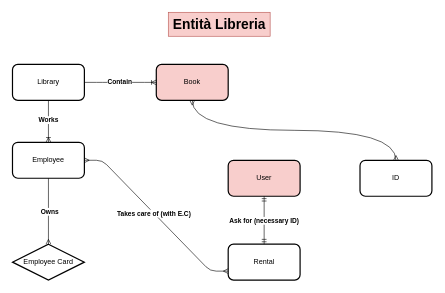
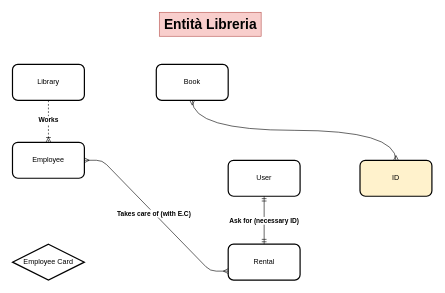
  <mxCell id="0" />
  <mxCell id="1" parent="0" />
- <mxCell id="2" value="User" style="rounded=1;whiteSpace=wrap;html=1;strokeWidth=2;fillColor=#f8cecc;" vertex="1" parent="1"><mxGeometry x="380" y="267" width="120" height="60" as="geometry" /></mxCell>
+ <mxCell id="2" value="User" style="rounded=1;whiteSpace=wrap;html=1;strokeWidth=2;" vertex="1" parent="1"><mxGeometry x="380" y="267" width="120" height="60" as="geometry" /></mxCell>
  <mxCell id="3" value="Employee" style="rounded=1;whiteSpace=wrap;html=1;strokeWidth=2;" vertex="1" parent="1"><mxGeometry x="20" y="237" width="120" height="60" as="geometry" /></mxCell>
  <mxCell id="4" value="Employee Card" style="rhombus;whiteSpace=wrap;html=1;strokeWidth=2;" vertex="1" parent="1"><mxGeometry x="20" y="407" width="120" height="60" as="geometry" /></mxCell>
  <mxCell id="5" value="Library" style="rounded=1;whiteSpace=wrap;html=1;strokeWidth=2;" vertex="1" parent="1"><mxGeometry x="20" y="107" width="120" height="60" as="geometry" /></mxCell>
- <mxCell id="6" value="Book" style="rounded=1;whiteSpace=wrap;html=1;strokeWidth=2;fillColor=#f8cecc;" vertex="1" parent="1"><mxGeometry x="260" y="107" width="120" height="60" as="geometry" /></mxCell>
+ <mxCell id="6" value="Book" style="rounded=1;whiteSpace=wrap;html=1;strokeWidth=2;" vertex="1" parent="1"><mxGeometry x="260" y="107" width="120" height="60" as="geometry" /></mxCell>
  <mxCell id="7" value="Rental" style="rounded=1;whiteSpace=wrap;html=1;strokeWidth=2;" vertex="1" parent="1"><mxGeometry x="380" y="407" width="120" height="60" as="geometry" /></mxCell>
- <mxCell id="8" value="ID" style="rounded=1;whiteSpace=wrap;html=1;strokeWidth=2;" vertex="1" parent="1"><mxGeometry x="600" y="267" width="120" height="60" as="geometry" /></mxCell>
- <mxCell id="9" value="" style="edgeStyle=entityRelationEdgeStyle;fontSize=12;html=1;endArrow=ERoneToMany;exitX=1;exitY=0.5;exitDx=0;exitDy=0;entryX=0;entryY=0.5;entryDx=0;entryDy=0;" edge="1" parent="1" source="5" target="6"><mxGeometry width="100" height="100" relative="1" as="geometry"><mxPoint x="170" y="127" as="sourcePoint" /><mxPoint x="270" y="27" as="targetPoint" /></mxGeometry></mxCell>
- <mxCell id="10" value="Contain" style="edgeLabel;html=1;align=center;verticalAlign=middle;resizable=0;points=[];fontStyle=1" vertex="1" connectable="0" parent="9"><mxGeometry x="-0.033" y="1" relative="1" as="geometry"><mxPoint as="offset" /></mxGeometry></mxCell>
+ <mxCell id="8" value="ID" style="rounded=1;whiteSpace=wrap;html=1;strokeWidth=2;fillColor=#fff2cc;" vertex="1" parent="1"><mxGeometry x="600" y="267" width="120" height="60" as="geometry" /></mxCell>
  <mxCell id="11" value="" style="fontSize=12;html=1;endArrow=ERmandOne;startArrow=ERmandOne;entryX=0.5;entryY=1;entryDx=0;entryDy=0;exitX=0.5;exitY=0;exitDx=0;exitDy=0;" edge="1" parent="1" source="7" target="2"><mxGeometry width="100" height="100" relative="1" as="geometry"><mxPoint x="430" y="597" as="sourcePoint" /><mxPoint x="530" y="497" as="targetPoint" /></mxGeometry></mxCell>
  <mxCell id="12" value="Ask for (necessary ID)" style="edgeLabel;html=1;align=center;verticalAlign=middle;resizable=0;points=[];fontStyle=1" vertex="1" connectable="0" parent="11"><mxGeometry relative="1" as="geometry"><mxPoint x="-1" as="offset" /></mxGeometry></mxCell>
  <mxCell id="13" value="" style="edgeStyle=entityRelationEdgeStyle;fontSize=12;html=1;endArrow=ERmany;startArrow=ERmany;exitX=1;exitY=0.5;exitDx=0;exitDy=0;entryX=0;entryY=0.75;entryDx=0;entryDy=0;" edge="1" parent="1" source="3" target="7"><mxGeometry width="100" height="100" relative="1" as="geometry"><mxPoint x="230" y="467" as="sourcePoint" /><mxPoint x="330" y="367" as="targetPoint" /></mxGeometry></mxCell>
  <mxCell id="14" value="Takes care of (with E.C)" style="edgeLabel;html=1;align=center;verticalAlign=middle;resizable=0;points=[];fontStyle=1" vertex="1" connectable="0" parent="13"><mxGeometry x="-0.038" y="-1" relative="1" as="geometry"><mxPoint as="offset" /></mxGeometry></mxCell>
  <mxCell id="15" value="" style="edgeStyle=orthogonalEdgeStyle;fontSize=12;html=1;endArrow=ERmany;startArrow=ERmany;exitX=0.5;exitY=1;exitDx=0;exitDy=0;curved=1;" edge="1" parent="1" source="6" target="8"><mxGeometry width="100" height="100" relative="1" as="geometry"><mxPoint x="260" y="222" as="sourcePoint" /><mxPoint x="500" y="407" as="targetPoint" /></mxGeometry></mxCell>
- <mxCell id="16" value="" style="fontSize=12;html=1;endArrow=ERoneToMany;entryX=0.5;entryY=0;entryDx=0;entryDy=0;exitX=0.5;exitY=1;exitDx=0;exitDy=0;" edge="1" parent="1" source="5" target="3"><mxGeometry width="100" height="100" relative="1" as="geometry"><mxPoint x="120" y="267" as="sourcePoint" /><mxPoint x="220" y="167" as="targetPoint" /></mxGeometry></mxCell>
+ <mxCell id="16" value="" style="fontSize=12;html=1;endArrow=ERoneToMany;entryX=0.5;entryY=0;entryDx=0;entryDy=0;exitX=0.5;exitY=1;exitDx=0;exitDy=0;dashed=1;" edge="1" parent="1" source="5" target="3"><mxGeometry width="100" height="100" relative="1" as="geometry"><mxPoint x="120" y="267" as="sourcePoint" /><mxPoint x="220" y="167" as="targetPoint" /></mxGeometry></mxCell>
  <mxCell id="17" value="Works" style="edgeLabel;html=1;align=center;verticalAlign=middle;resizable=0;points=[];fontStyle=1" vertex="1" connectable="0" parent="16"><mxGeometry x="-0.086" y="2" relative="1" as="geometry"><mxPoint x="-3" as="offset" /></mxGeometry></mxCell>
- <mxCell id="18" value="Entità Libreria" style="text;html=1;align=center;verticalAlign=middle;resizable=0;points=[];autosize=1;strokeColor=#b85450;fillColor=#f8cecc;fontStyle=1;fontSize=23;" vertex="1" parent="1"><mxGeometry x="280" y="20" width="170" height="40" as="geometry" /></mxCell>
- <mxCell id="19" value="" style="fontSize=12;html=1;endArrow=ERmany;exitX=0.5;exitY=1;exitDx=0;exitDy=0;entryX=0.5;entryY=0;entryDx=0;entryDy=0;" edge="1" parent="1" source="3" target="4"><mxGeometry width="100" height="100" relative="1" as="geometry"><mxPoint x="70" y="350" as="sourcePoint" /><mxPoint x="170" y="350" as="targetPoint" /></mxGeometry></mxCell>
- <mxCell id="20" value="Owns" style="edgeLabel;html=1;align=center;verticalAlign=middle;resizable=0;points=[];fontStyle=1" vertex="1" connectable="0" parent="19"><mxGeometry x="0.004" y="1" relative="1" as="geometry"><mxPoint as="offset" /></mxGeometry></mxCell>
+ <mxCell id="18" value="Entità Libreria" style="text;html=1;align=center;verticalAlign=middle;resizable=0;points=[];autosize=1;strokeColor=#b85450;fillColor=#f8cecc;fontStyle=1;fontSize=23;" vertex="1" parent="1"><mxGeometry x="265" y="20" width="170" height="40" as="geometry" /></mxCell>
